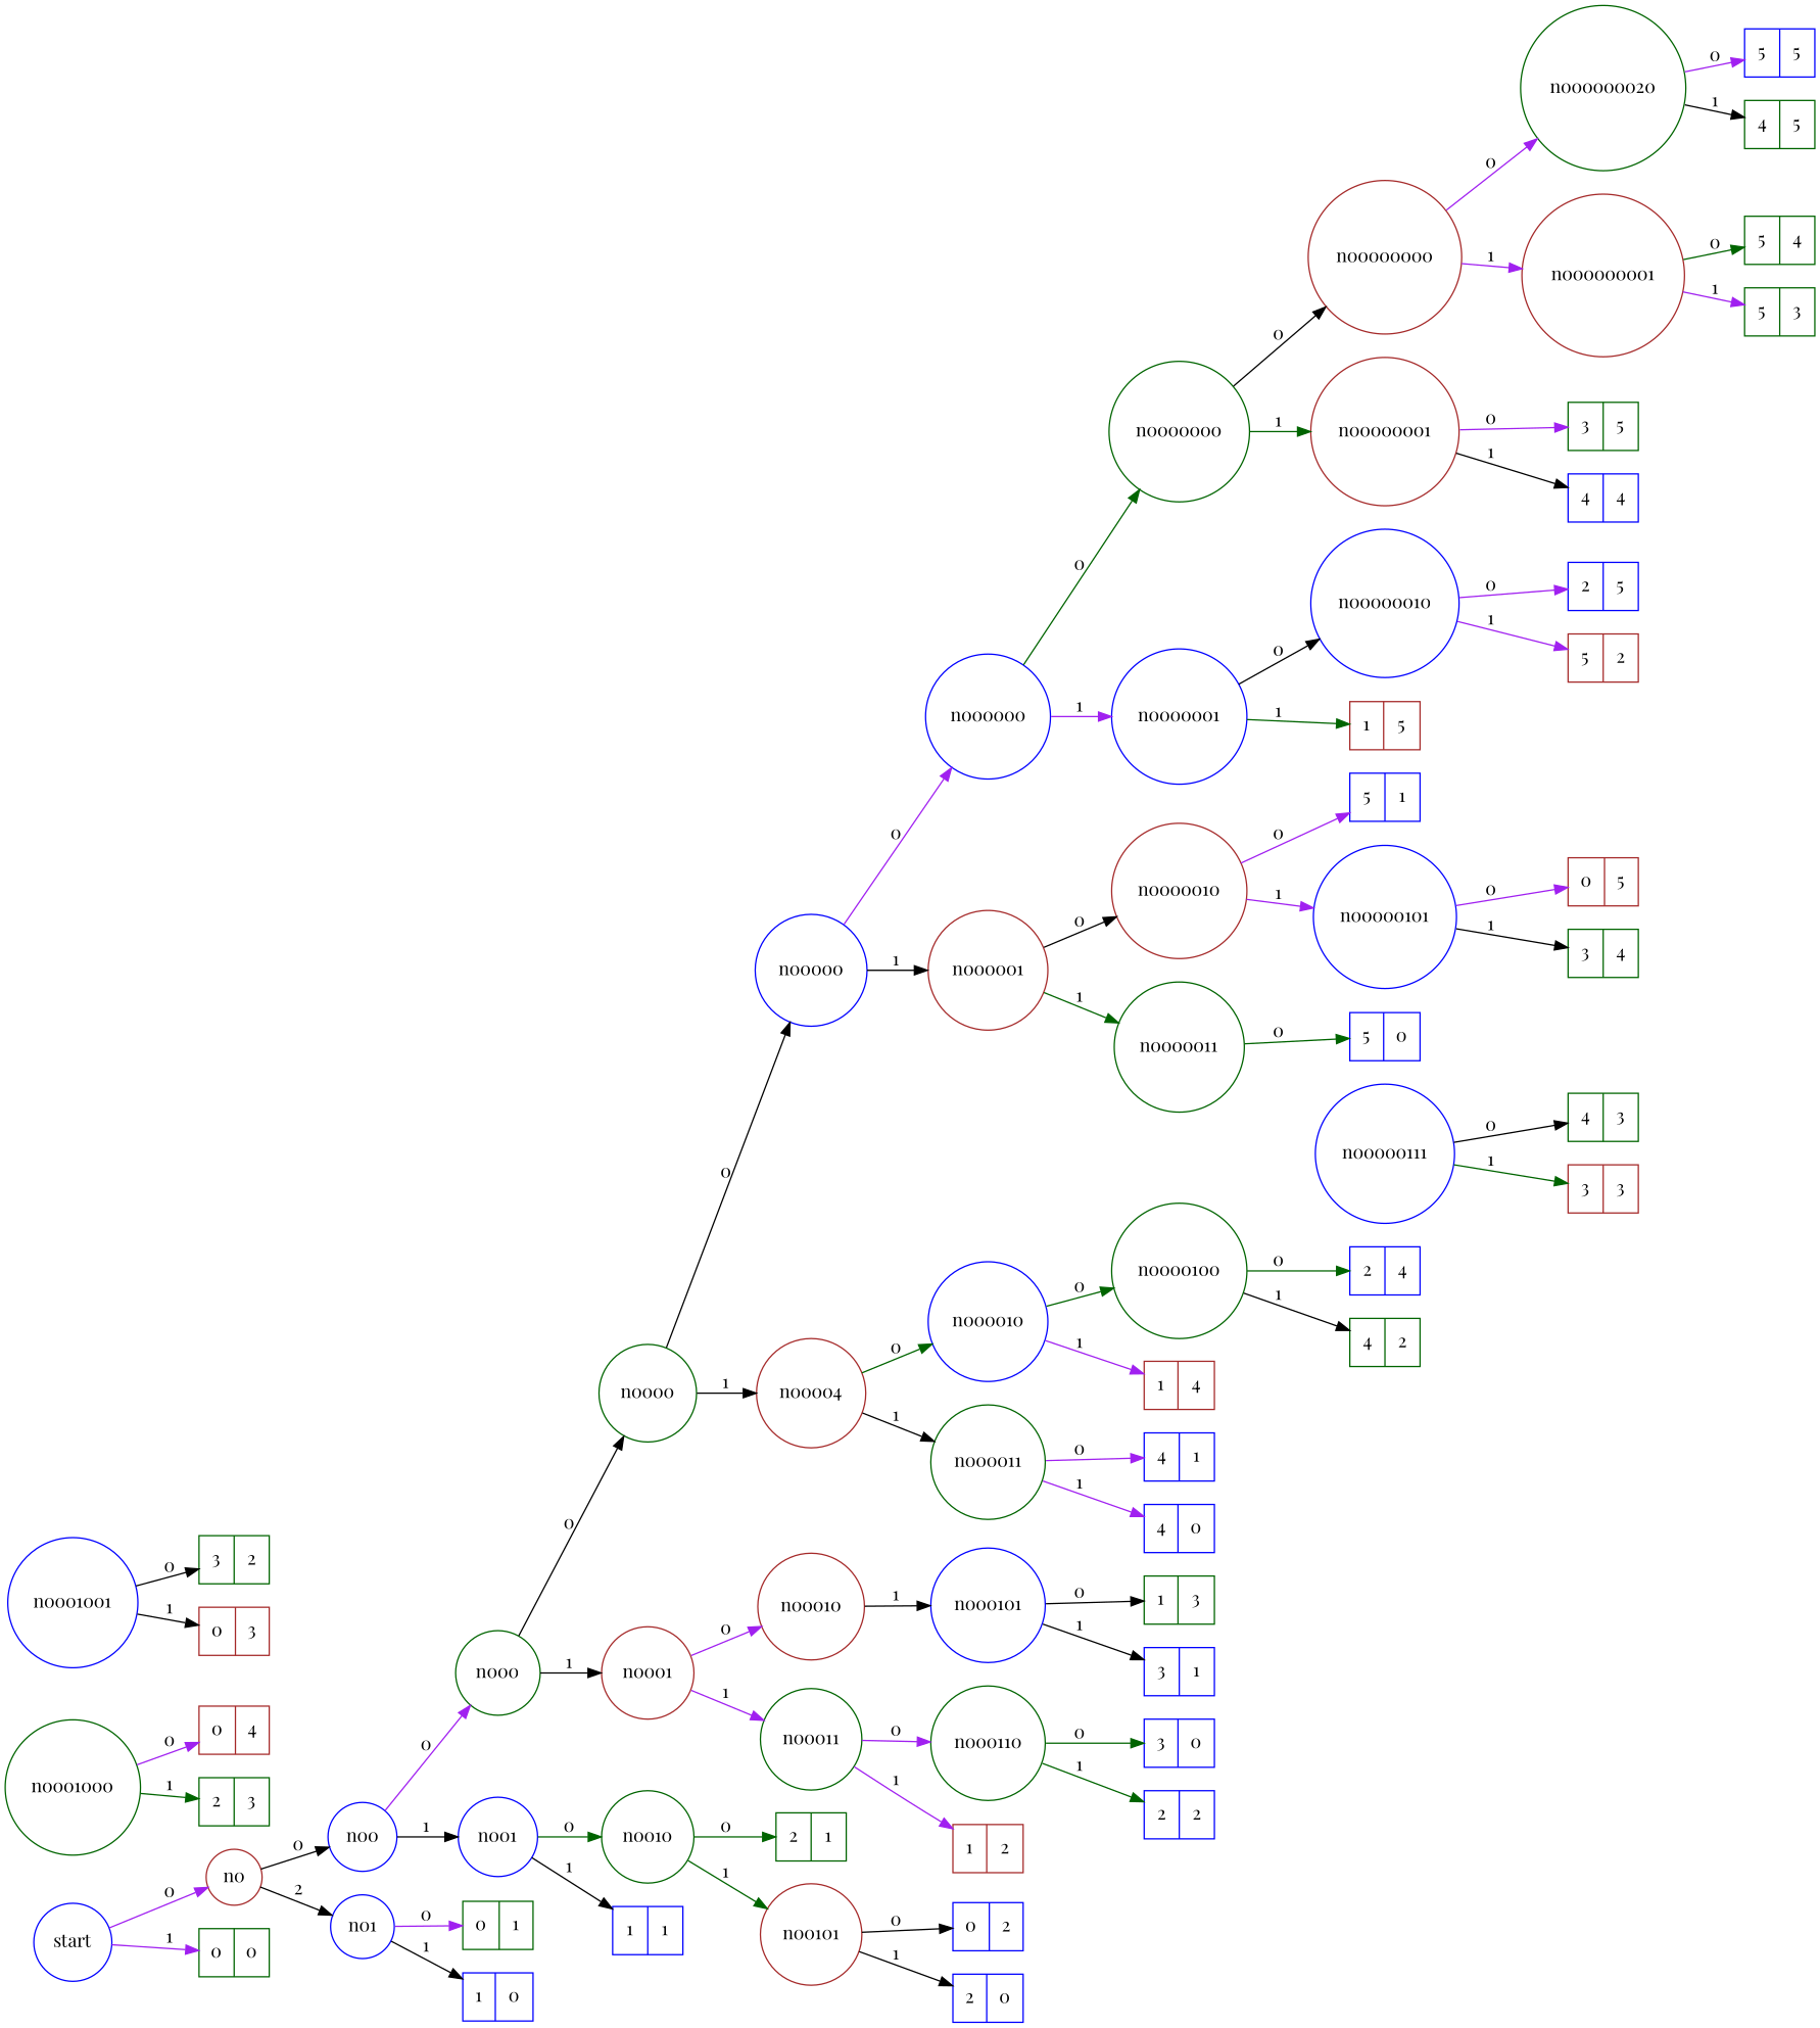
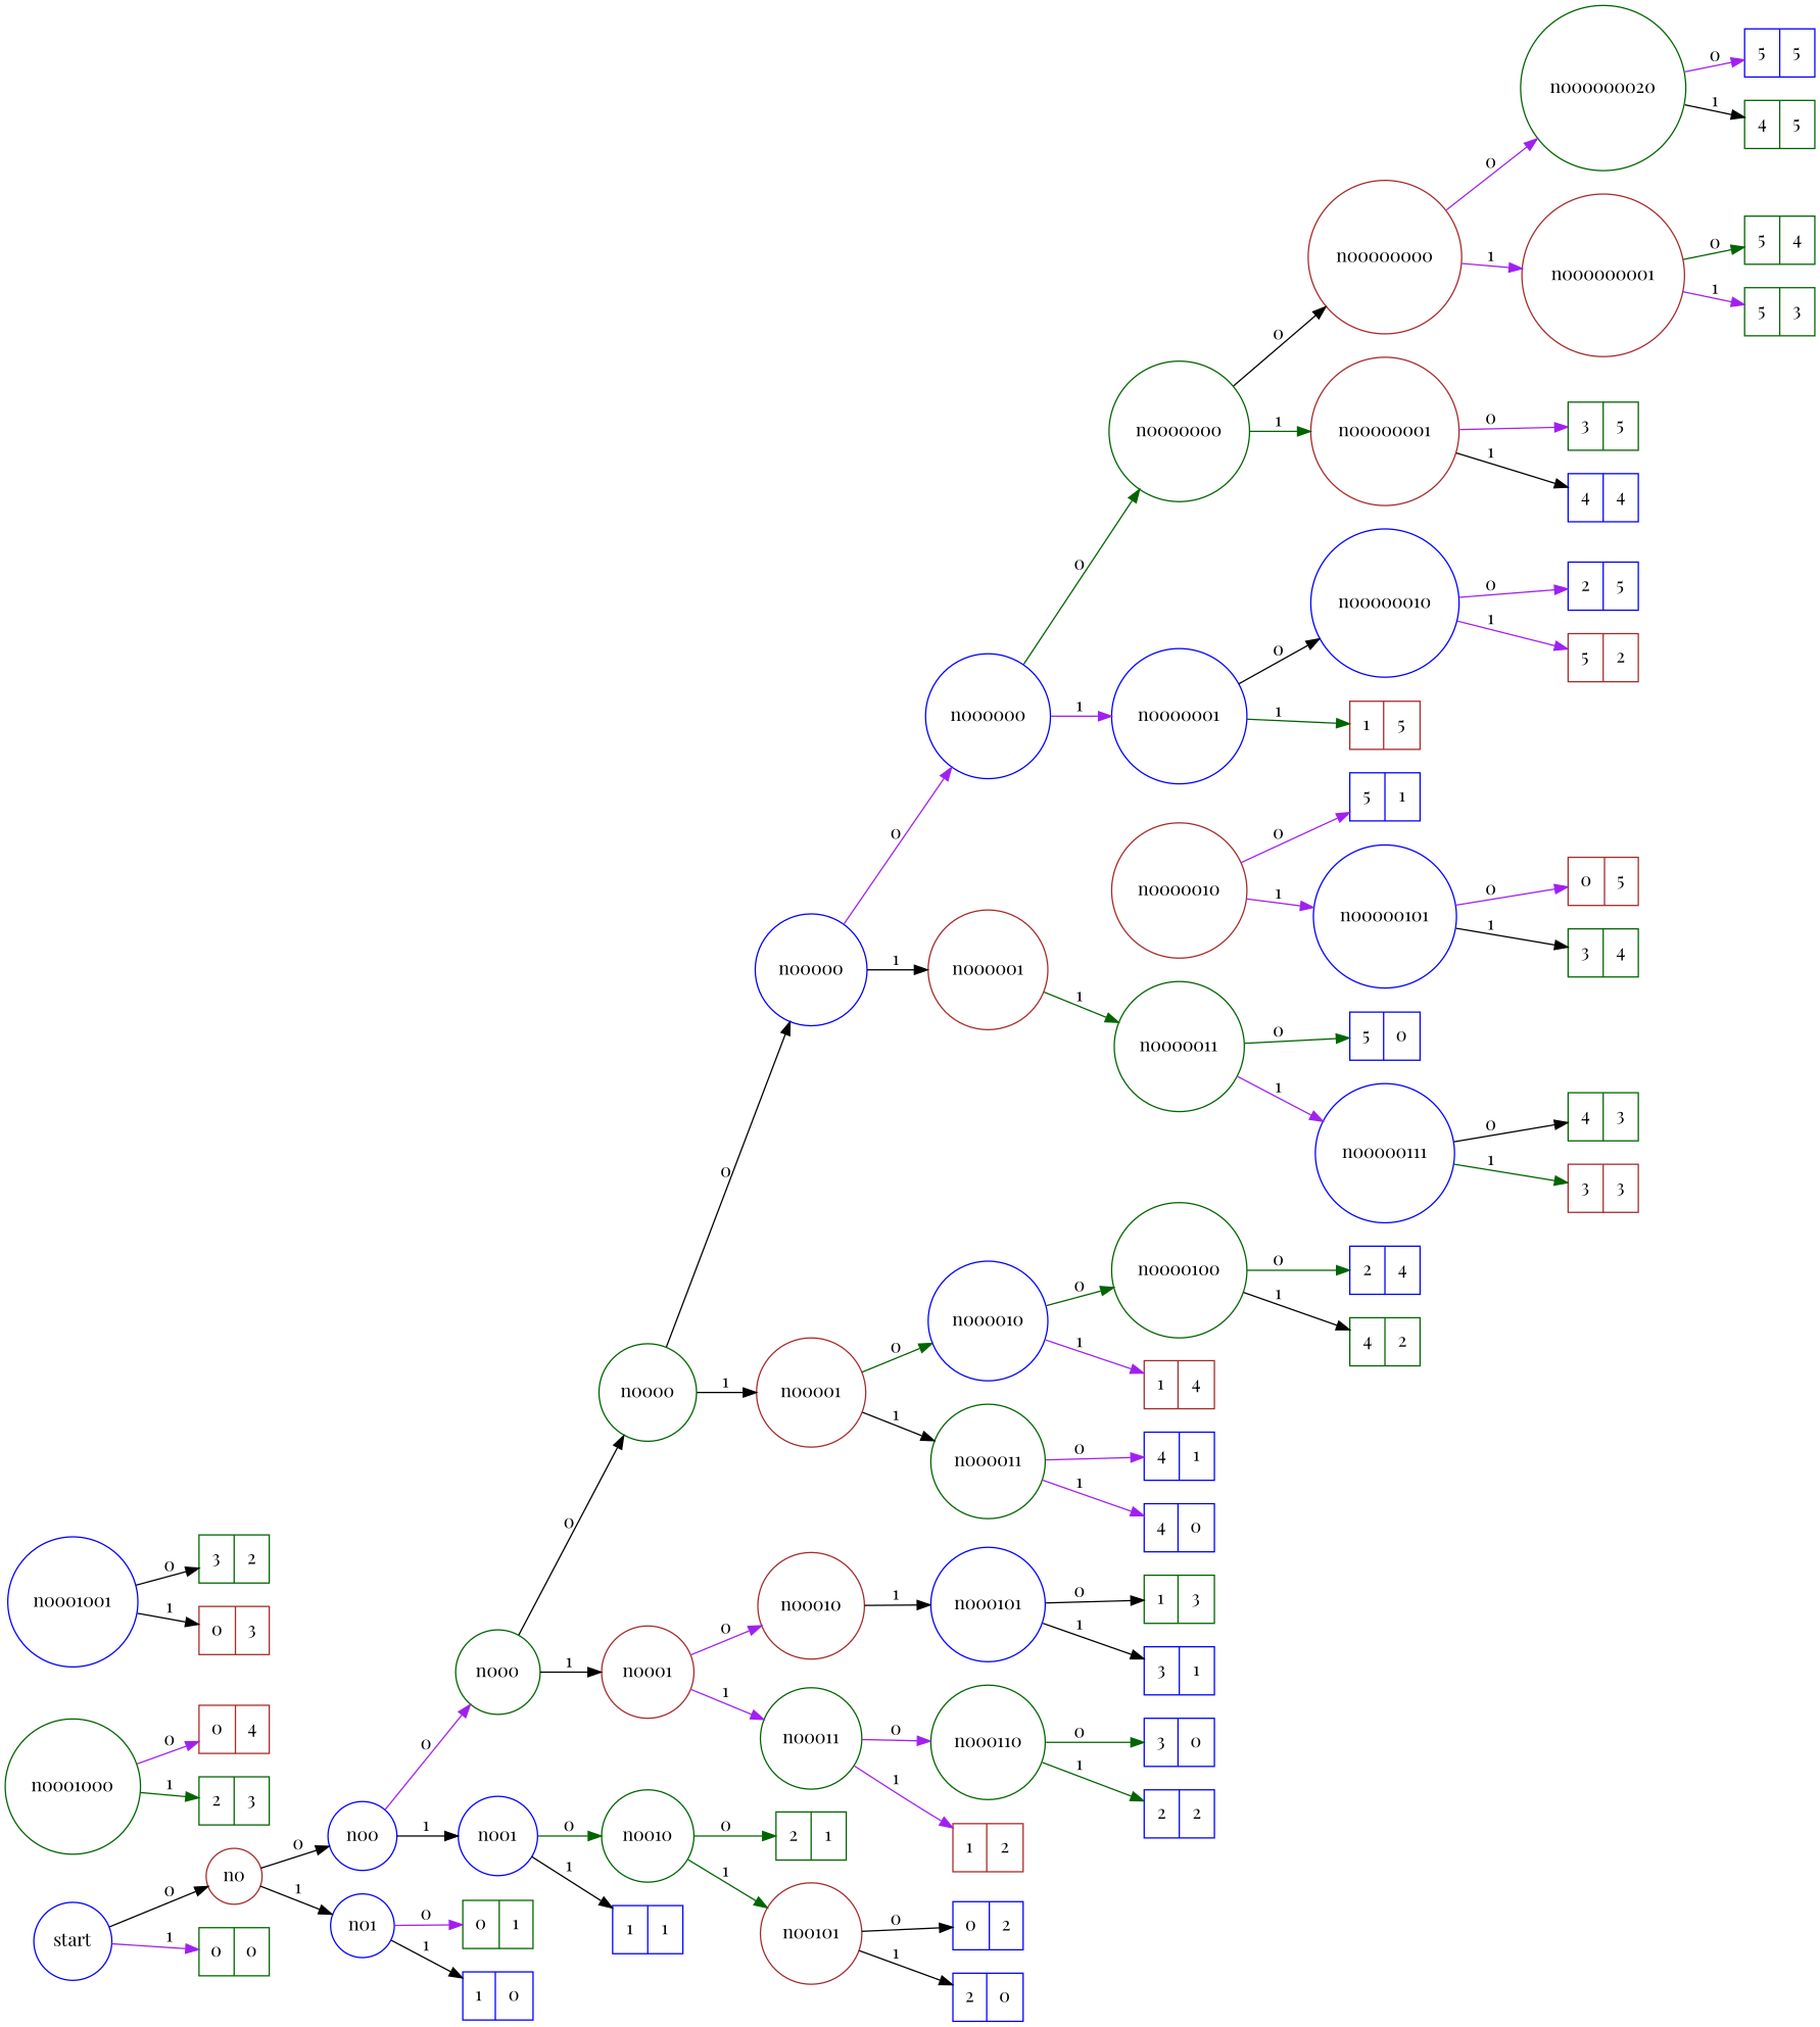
  digraph {
    fontname="Playfair Display"
    rankdir=LR
    node [color=blue fontname="Playfair Display" shape=record]
    edge [color=black fontname="Playfair Display"]
    start [label=start shape=circle]
    n0 [color=brown shape=circle]
    n1 [color=darkgreen label="{0|0}"]
    n00 [shape=circle]
    n01 [shape=circle]
    n000 [color=darkgreen shape=circle]
    n001 [shape=circle]
    n010 [color=darkgreen label="{0|1}"]
    n011 [label="{1|0}"]
    n0000 [color=darkgreen shape=circle]
    n0001 [color=brown shape=circle]
    n0010 [color=darkgreen shape=circle]
    n0011 [label="{1|1}"]
    n00000 [shape=circle]
-   n00001 [color=brown shape=circle label=n00004]
+   n00001 [color=brown shape=circle]
    n00010 [color=brown shape=circle]
    n00011 [color=darkgreen shape=circle]
    n00100 [color=darkgreen label="{2|1}"]
    n00101 [color=brown shape=circle]
    n000000 [shape=circle]
    n000001 [color=brown shape=circle]
    n000010 [shape=circle]
    n000011 [color=darkgreen shape=circle]
    n000101 [shape=circle]
    n000110 [color=darkgreen shape=circle]
    n000111 [color=brown label="{1|2}"]
    n0000000 [color=darkgreen shape=circle]
    n0000001 [shape=circle]
    n0000010 [color=brown shape=circle]
    n0000011 [color=darkgreen shape=circle]
    n0000100 [color=darkgreen shape=circle]
    n0000101 [color=brown label="{1|4}"]
    n0000110 [label="{4|1}"]
    n0000111 [label="{4|0}"]
    n00000000 [color=brown shape=circle]
    n00000001 [color=brown shape=circle]
    n00000010 [shape=circle]
    n00000011 [color=brown label="{1|5}"]
    n00000100 [label="{5|1}"]
    n00000101 [shape=circle]
    n00000110 [label="{5|0}"]
    n00000111 [shape=circle]
    n000000000 [color=darkgreen label=n000000020 shape=circle]
    n000000001 [color=brown shape=circle]
    n000000010 [color=darkgreen label="{3|5}"]
    n000000011 [label="{4|4}"]
    n000000100 [label="{2|5}"]
    n000000101 [color=brown label="{5|2}"]
    n0000000000 [label="{5|5}"]
    n0000000001 [color=darkgreen label="{4|5}"]
    n0000000010 [color=darkgreen label="{5|4}"]
    n0000000011 [color=darkgreen label="{5|3}"]
    n000001010 [color=brown label="{0|5}"]
    n000001011 [color=darkgreen label="{3|4}"]
    n000001110 [color=darkgreen label="{4|3}"]
    n000001111 [color=brown label="{3|3}"]
    n00001000 [label="{2|4}"]
    n00001001 [color=darkgreen label="{4|2}"]
    n0001010 [color=darkgreen label="{1|3}"]
    n0001011 [label="{3|1}"]
    n0001100 [label="{3|0}"]
    n0001101 [label="{2|2}"]
    n0001000 [color=darkgreen shape=circle]
    n00010000 [color=brown label="{0|4}"]
    n00010001 [color=darkgreen label="{2|3}"]
    n0001001 [shape=circle]
    n00010010 [color=darkgreen label="{3|2}"]
    n00010011 [color=brown label="{0|3}"]
    n001010 [label="{0|2}"]
    n001011 [label="{2|0}"]
-   start -> n0 [color=purple label=0]
+   start -> n0 [label=0]
    start -> n1 [color=purple label=1]
    n0 -> n00 [label=0]
-   n0 -> n01 [label=2]
+   n0 -> n01 [label=1]
    n00 -> n000 [color=purple label=0]
    n00 -> n001 [label=1]
    n01 -> n010 [color=purple label=0]
    n01 -> n011 [label=1]
    n000 -> n0000 [label=0]
    n000 -> n0001 [label=1]
    n001 -> n0010 [color=darkgreen label=0]
    n001 -> n0011 [label=1]
    n0000 -> n00000 [label=0]
    n0000 -> n00001 [label=1]
    n0001 -> n00010 [color=purple label=0]
    n0001 -> n00011 [color=purple label=1]
    n0010 -> n00100 [color=darkgreen label=0]
    n0010 -> n00101 [color=darkgreen label=1]
    n00000 -> n000000 [color=purple label=0]
    n00000 -> n000001 [label=1]
    n00001 -> n000010 [color=darkgreen label=0]
    n00001 -> n000011 [label=1]
    n00010 -> n000101 [label=1]
    n00011 -> n000110 [color=purple label=0]
    n00011 -> n000111 [color=purple label=1]
    n00101 -> n001010 [label=0]
    n00101 -> n001011 [label=1]
    n000000 -> n0000000 [color=darkgreen label=0]
    n000000 -> n0000001 [color=purple label=1]
-   n000001 -> n0000010 [label=0]
    n000001 -> n0000011 [color=darkgreen label=1]
    n000010 -> n0000100 [color=darkgreen label=0]
    n000010 -> n0000101 [color=purple label=1]
    n000011 -> n0000110 [color=purple label=0]
    n000011 -> n0000111 [color=purple label=1]
    n000101 -> n0001010 [label=0]
    n000101 -> n0001011 [label=1]
    n000110 -> n0001100 [color=darkgreen label=0]
    n000110 -> n0001101 [color=darkgreen label=1]
    n0000000 -> n00000000 [label=0]
    n0000000 -> n00000001 [color=darkgreen label=1]
    n0000001 -> n00000010 [label=0]
    n0000001 -> n00000011 [color=darkgreen label=1]
    n0000010 -> n00000100 [color=purple label=0]
    n0000010 -> n00000101 [color=purple label=1]
    n0000011 -> n00000110 [color=darkgreen label=0]
+   n0000011 -> n00000111 [color=purple label=1]
    n0000100 -> n00001000 [color=darkgreen label=0]
    n0000100 -> n00001001 [label=1]
    n00000000 -> n000000000 [color=purple label=0]
    n00000000 -> n000000001 [color=purple label=1]
    n00000001 -> n000000010 [color=purple label=0]
    n00000001 -> n000000011 [label=1]
    n00000010 -> n000000100 [color=purple label=0]
    n00000010 -> n000000101 [color=purple label=1]
    n00000101 -> n000001010 [color=purple label=0]
    n00000101 -> n000001011 [label=1]
    n00000111 -> n000001110 [label=0]
    n00000111 -> n000001111 [color=darkgreen label=1]
    n000000000 -> n0000000000 [color=purple label=0]
    n000000000 -> n0000000001 [label=1]
    n000000001 -> n0000000010 [color=darkgreen label=0]
    n000000001 -> n0000000011 [color=purple label=1]
    n0001000 -> n00010000 [color=purple label=0]
    n0001000 -> n00010001 [color=darkgreen label=1]
    n0001001 -> n00010010 [label=0]
    n0001001 -> n00010011 [label=1]
  }
